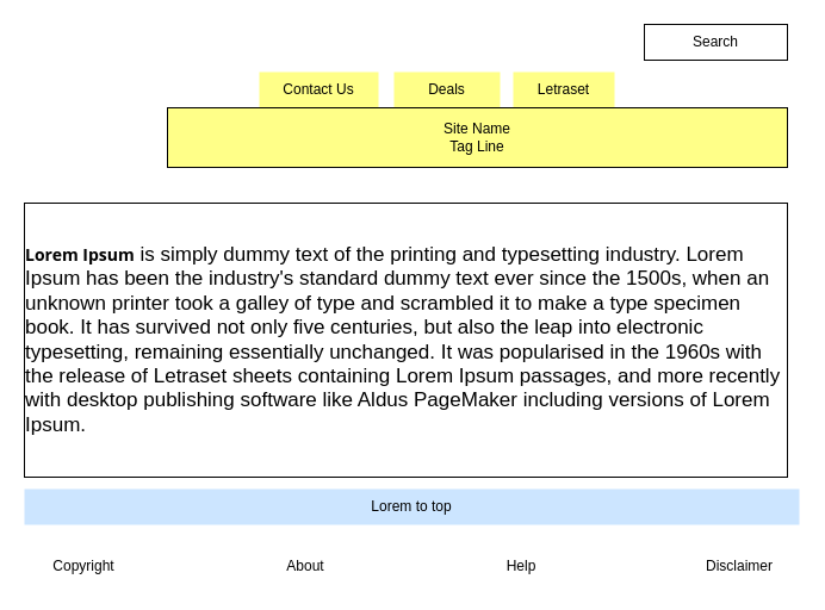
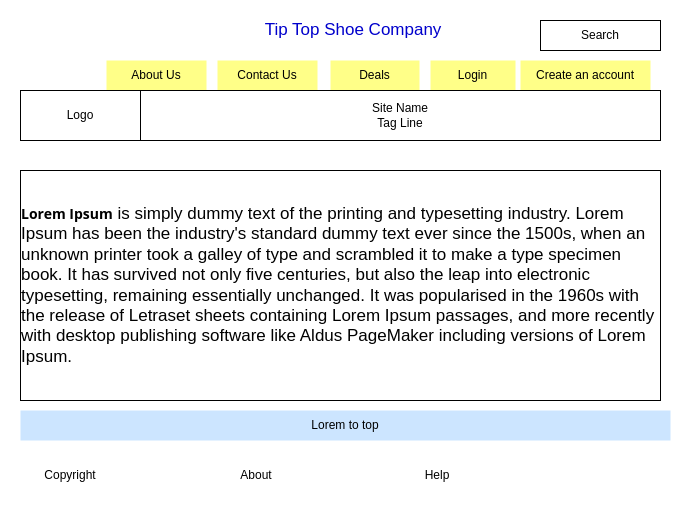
  <mxCell id="0" />
  <mxCell id="1" parent="0" />
  <mxCell id="2" value="Search" style="rounded=0;whiteSpace=wrap;html=1;" parent="1" vertex="1"><mxGeometry x="540" y="20" width="120" height="30" as="geometry" /></mxCell>
+ <mxCell id="3" value="About Us" style="rounded=0;whiteSpace=wrap;html=1;strokeColor=none;fillColor=#ffff88;" parent="1" vertex="1"><mxGeometry x="106" y="60" width="100" height="30" as="geometry" /></mxCell>
  <mxCell id="4" value="Contact Us" style="rounded=0;whiteSpace=wrap;html=1;strokeColor=none;fillColor=#ffff88;" parent="1" vertex="1"><mxGeometry x="217" y="60" width="100" height="30" as="geometry" /></mxCell>
  <mxCell id="5" value="Deals" style="rounded=0;whiteSpace=wrap;html=1;strokeColor=none;fillColor=#ffff88;" parent="1" vertex="1"><mxGeometry x="330" y="60" width="89" height="30" as="geometry" /></mxCell>
- <mxCell id="6" value="Letraset" style="rounded=0;whiteSpace=wrap;html=1;strokeColor=none;fillColor=#ffff88;" parent="1" vertex="1"><mxGeometry x="430" y="60" width="85" height="30" as="geometry" /></mxCell>
- <mxCell id="8" value="Site Name&lt;br&gt;Tag Line" style="rounded=0;whiteSpace=wrap;html=1;fillColor=#ffff88;" parent="1" vertex="1"><mxGeometry x="140" y="90" width="520" height="50" as="geometry" /></mxCell>
+ <mxCell id="6" value="Login" style="rounded=0;whiteSpace=wrap;html=1;strokeColor=none;fillColor=#ffff88;" parent="1" vertex="1"><mxGeometry x="430" y="60" width="85" height="30" as="geometry" /></mxCell>
+ <mxCell id="7" value="Create an account" style="rounded=0;whiteSpace=wrap;html=1;strokeColor=none;fillColor=#ffff88;" parent="1" vertex="1"><mxGeometry x="520" y="60" width="130" height="30" as="geometry" /></mxCell>
+ <mxCell id="8" value="Site Name&lt;br&gt;Tag Line" style="rounded=0;whiteSpace=wrap;html=1;" parent="1" vertex="1"><mxGeometry x="140" y="90" width="520" height="50" as="geometry" /></mxCell>
+ <mxCell id="9" value="Logo" style="rounded=0;whiteSpace=wrap;html=1;" parent="1" vertex="1"><mxGeometry x="20" y="90" width="120" height="50" as="geometry" /></mxCell>
  <mxCell id="10" value="Lorem to top" style="rounded=0;whiteSpace=wrap;html=1;strokeColor=none;fillColor=#cce5ff;" parent="1" vertex="1"><mxGeometry x="20" y="410" width="650" height="30" as="geometry" /></mxCell>
  <mxCell id="11" value="Copyright" style="rounded=0;whiteSpace=wrap;html=1;strokeColor=none;" parent="1" vertex="1"><mxGeometry x="20" y="460" width="100" height="30" as="geometry" /></mxCell>
  <mxCell id="12" value="About" style="rounded=0;whiteSpace=wrap;html=1;strokeColor=none;" parent="1" vertex="1"><mxGeometry x="206" y="460" width="100" height="30" as="geometry" /></mxCell>
  <mxCell id="13" value="Help" style="rounded=0;whiteSpace=wrap;html=1;strokeColor=none;" parent="1" vertex="1"><mxGeometry x="387" y="460" width="100" height="30" as="geometry" /></mxCell>
- <mxCell id="14" value="Disclaimer" style="rounded=0;whiteSpace=wrap;html=1;strokeColor=none;" parent="1" vertex="1"><mxGeometry x="570" y="460" width="100" height="30" as="geometry" /></mxCell>
+ <mxCell id="15" value="Tip Top Shoe Company" style="rounded=0;whiteSpace=wrap;html=1;strokeColor=none;fontColor=#0000CC;fontSize=17;" parent="1" vertex="1"><mxGeometry x="248.5" y="20" width="207.5" height="20" as="geometry" /></mxCell>
  <mxCell id="16" value="&lt;div style=&quot;text-align: left;&quot;&gt;&lt;font color=&quot;#000000&quot;&gt;&lt;strong style=&quot;margin: 0px; padding: 0px; font-family: &amp;quot;Open Sans&amp;quot;, Arial, sans-serif; font-size: 14px; text-align: justify; background-color: rgb(255, 255, 255);&quot;&gt;Lorem Ipsum&lt;/strong&gt;&lt;span style=&quot;background-color: initial;&quot;&gt;&amp;nbsp;&lt;/span&gt;&lt;span style=&quot;background-color: initial;&quot;&gt;is simply dummy text of the printing and typesetting industry. Lorem Ipsum has been the industry's standard dummy text ever since the 1500s, when an unknown printer took a galley of type and scrambled it to make a type specimen book. It has survived not only five centuries, but also the leap into electronic typesetting, remaining essentially unchanged. It was popularised in the 1960s with the release of Letraset sheets containing Lorem Ipsum passages, and more recently with desktop publishing software like Aldus PageMaker including versions of Lorem Ipsum.&lt;/span&gt;&lt;/font&gt;&lt;/div&gt;" style="rounded=0;whiteSpace=wrap;html=1;fontSize=17;fontColor=#0000CC;" vertex="1" parent="1"><mxGeometry x="20" y="170" width="640" height="230" as="geometry" /></mxCell>
